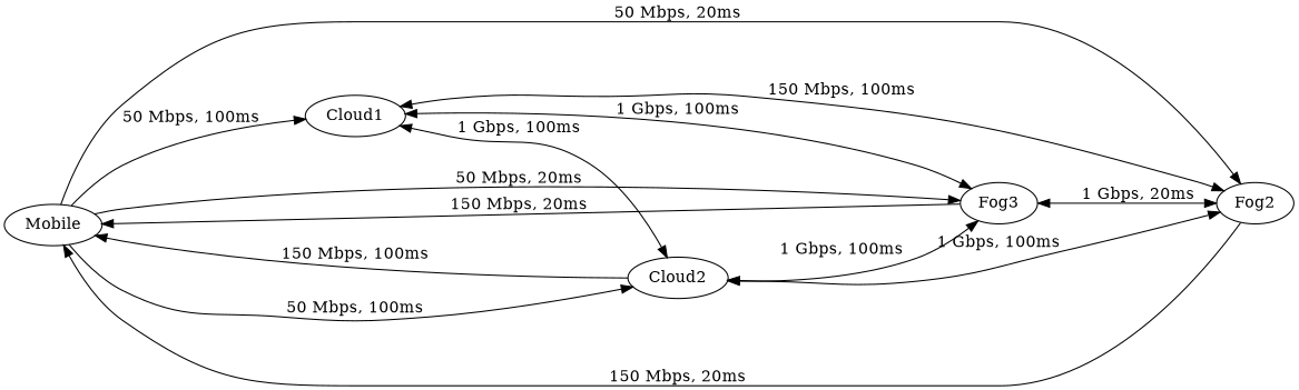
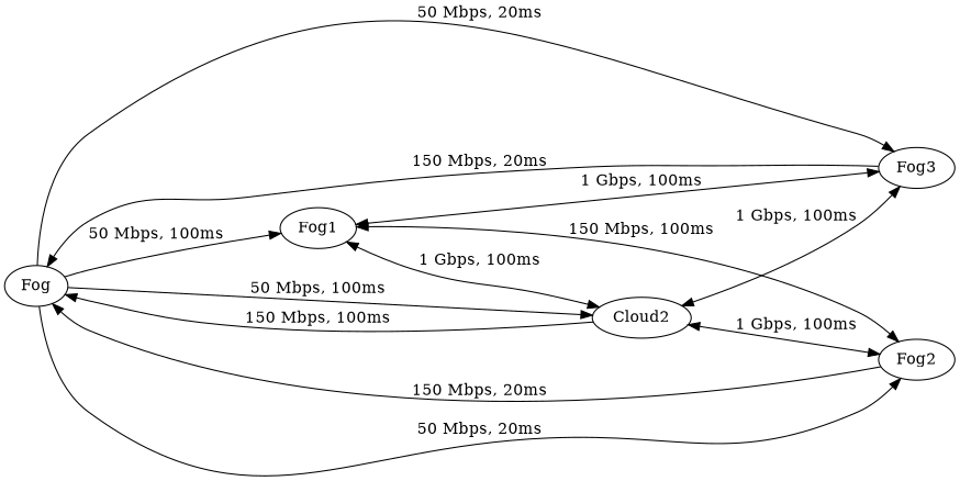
  digraph {
    rankdir=LR
-   n1 [label=Mobile]
-   n2 [label=Cloud1]
+   n1 [label=Fog]
+   n2 [label=Fog1]
    n3 [label=Cloud2]
    n4 [label=Fog3]
    n5 [label=Fog2]
    n1 -> n2 [label="50 Mbps, 100ms"]
    n1 -> n3 [label="50 Mbps, 100ms"]
    n1 -> n4 [label="50 Mbps, 20ms"]
    n1 -> n5 [label="50 Mbps, 20ms"]
    n2 -> n3 [dir=both label="1 Gbps, 100ms"]
    n2 -> n4 [dir=both label="1 Gbps, 100ms"]
    n2 -> n5 [dir=both label="150 Mbps, 100ms"]
    n3 -> n1 [label="150 Mbps, 100ms"]
    n3 -> n4 [dir=both label="1 Gbps, 100ms"]
    n3 -> n5 [dir=both label="1 Gbps, 100ms"]
    n4 -> n1 [label="150 Mbps, 20ms"]
-   n4 -> n5 [dir=both label="1 Gbps, 20ms"]
    n5 -> n1 [label="150 Mbps, 20ms"]
  }
